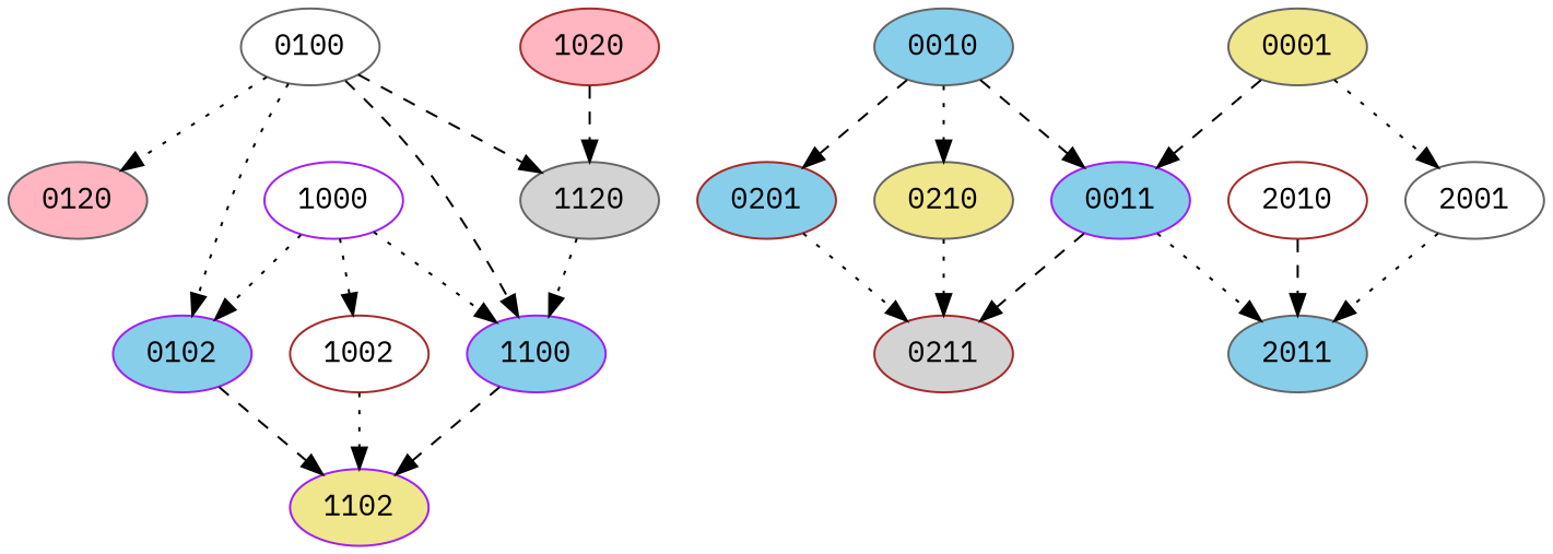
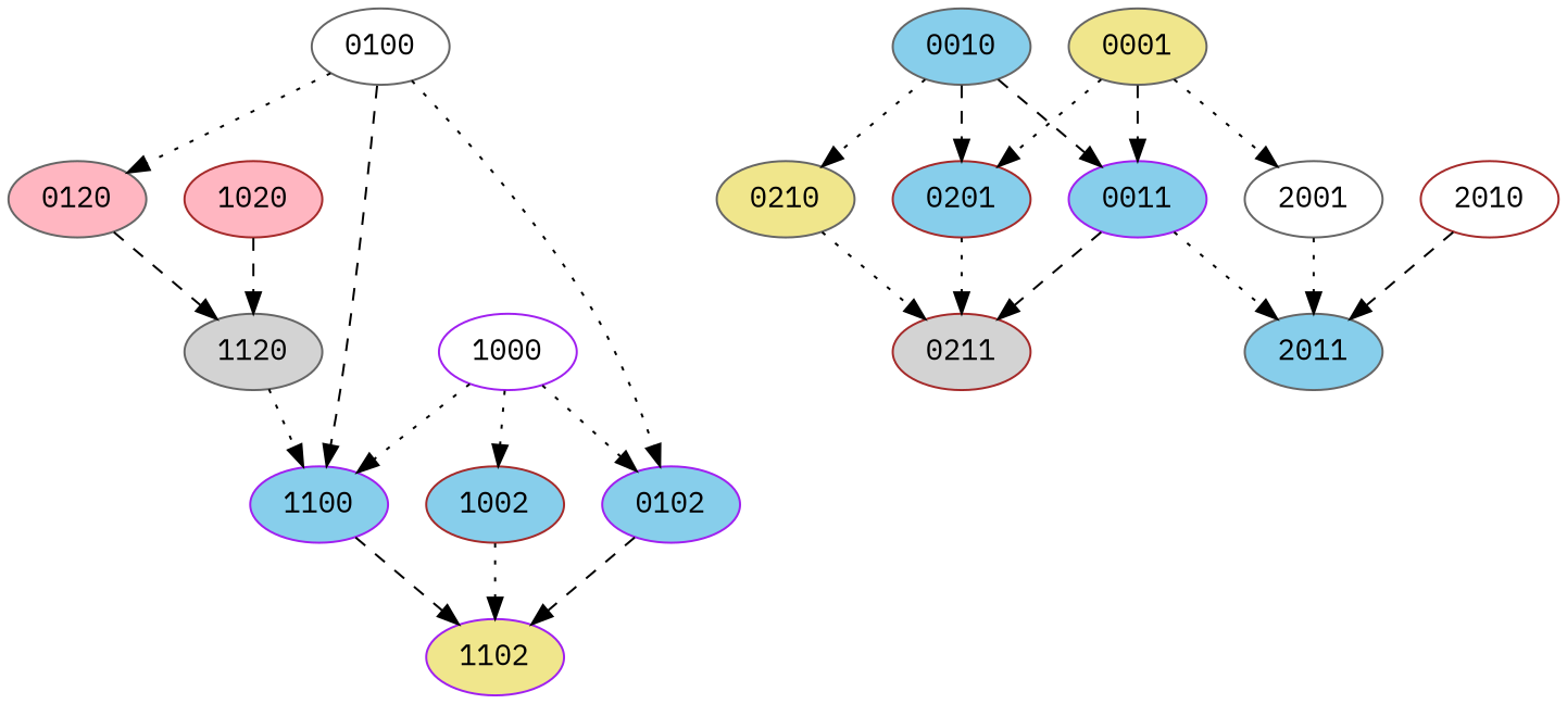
  digraph {
    fontname="IBM Plex Mono"
    node [color=gray40 fillcolor=skyblue fontname="IBM Plex Mono" style=filled]
    edge [fontname="IBM Plex Mono" style=dotted]
    0100 [fillcolor=white]
    0102 [color=purple]
    1100 [color=purple]
    0120 [fillcolor=lightpink]
    1102 [color=purple fillcolor=khaki]
    1120 [fillcolor=lightgrey]
    1020 [color=brown fillcolor=lightpink]
    0201 [color=brown]
    0211 [color=brown fillcolor=lightgrey]
    0010
    0210 [fillcolor=khaki]
    0011 [color=purple]
    2010 [color=brown fillcolor=white]
    2011
    0001 [fillcolor=khaki]
    2001 [fillcolor=white]
    1000 [color=purple fillcolor=white]
-   1002 [color=brown fillcolor=white]
+   1002 [color=brown]
    0100 -> 0102
    0100 -> 1100 [style=dashed]
    0100 -> 0120
    0102 -> 1102 [style=dashed]
    1100 -> 1102 [style=dashed]
-   0100 -> 1120 [style=dashed]
+   0120 -> 1120 [style=dashed]
    1120 -> 1100
    1020 -> 1120 [style=dashed]
    0201 -> 0211
    0010 -> 0201 [style=dashed]
    0010 -> 0210
    0010 -> 0011 [style=dashed]
    0210 -> 0211
    0011 -> 0211 [style=dashed]
    0011 -> 2011
    2010 -> 2011 [style=dashed]
+   0001 -> 0201
    0001 -> 0011 [style=dashed]
    0001 -> 2001
    2001 -> 2011
    1000 -> 0102
    1000 -> 1100
    1000 -> 1002
    1002 -> 1102
  }
